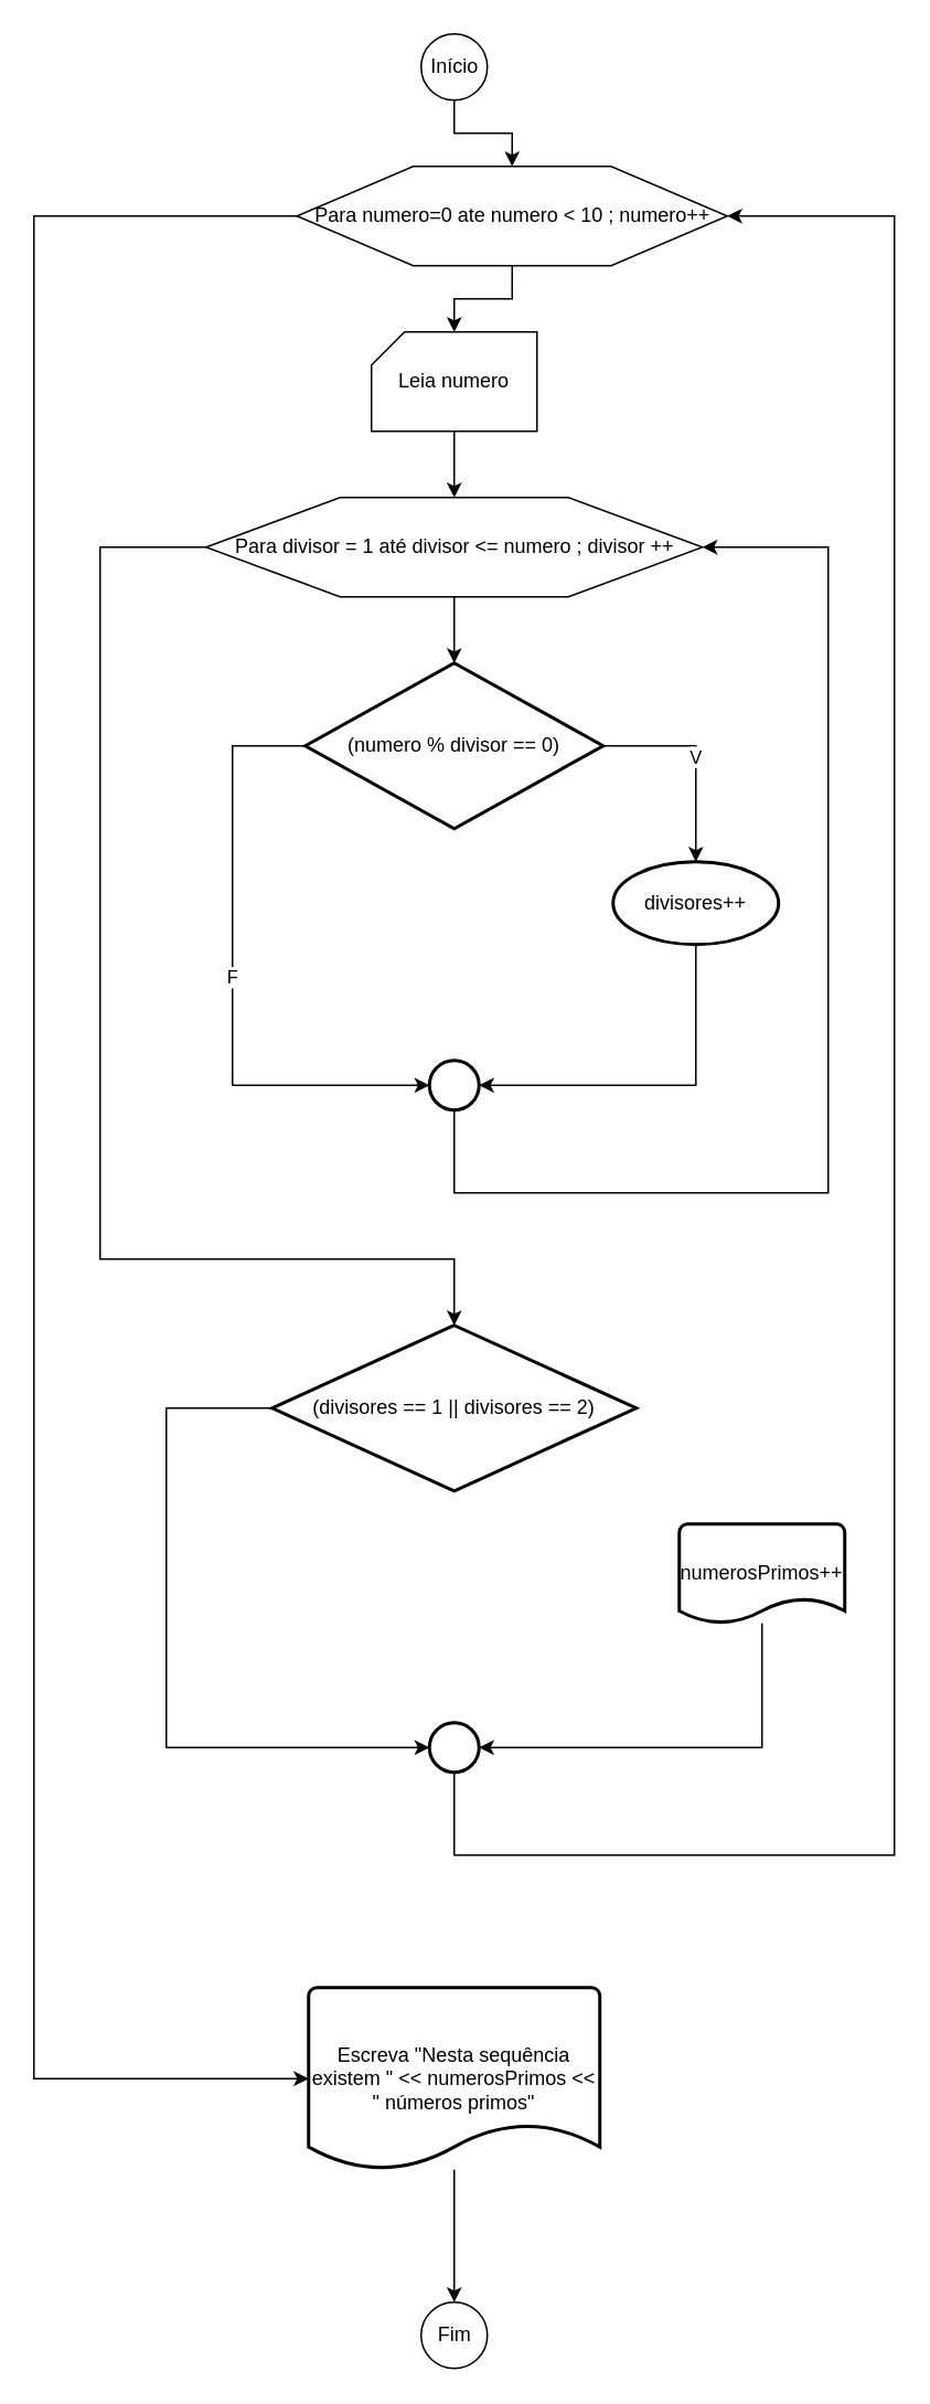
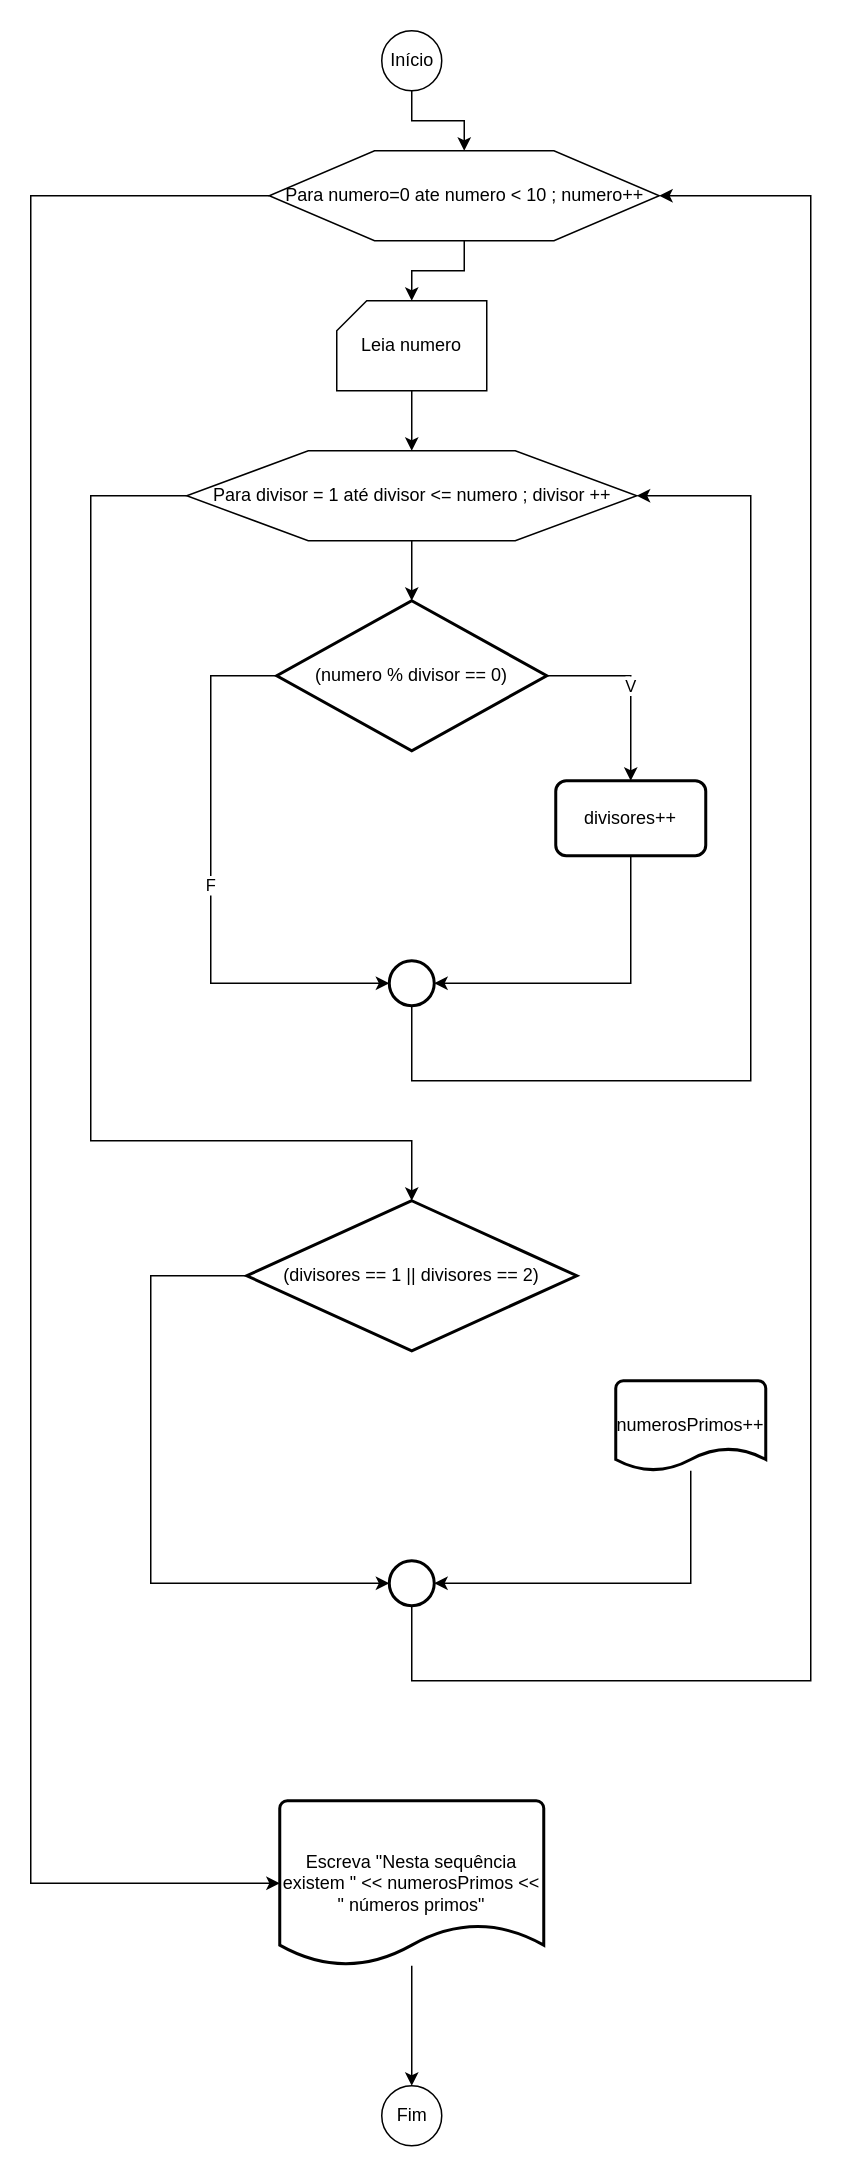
  <mxCell id="0" />
  <mxCell id="1" parent="0" />
  <mxCell id="2" value="" style="edgeStyle=orthogonalEdgeStyle;rounded=0;orthogonalLoop=1;jettySize=auto;html=1;" parent="1" source="3" target="8" edge="1"><mxGeometry relative="1" as="geometry" /></mxCell>
  <mxCell id="3" value="Início" style="verticalLabelPosition=middle;verticalAlign=middle;html=1;shape=mxgraph.flowchart.on-page_reference;labelPosition=center;align=center;" parent="1" vertex="1"><mxGeometry x="254" y="20" width="40" height="40" as="geometry" /></mxCell>
  <mxCell id="4" value="" style="edgeStyle=orthogonalEdgeStyle;rounded=0;orthogonalLoop=1;jettySize=auto;html=1;" parent="1" source="5" target="11" edge="1"><mxGeometry relative="1" as="geometry" /></mxCell>
  <mxCell id="5" value="Leia numero" style="verticalLabelPosition=middle;verticalAlign=middle;html=1;shape=card;whiteSpace=wrap;size=20;arcSize=12;labelPosition=center;align=center;" parent="1" vertex="1"><mxGeometry x="224" y="200" width="100" height="60" as="geometry" /></mxCell>
  <mxCell id="6" value="" style="edgeStyle=orthogonalEdgeStyle;rounded=0;orthogonalLoop=1;jettySize=auto;html=1;" parent="1" source="8" target="5" edge="1"><mxGeometry relative="1" as="geometry" /></mxCell>
  <mxCell id="7" style="edgeStyle=orthogonalEdgeStyle;rounded=0;orthogonalLoop=1;jettySize=auto;html=1;entryX=0;entryY=0.5;entryDx=0;entryDy=0;entryPerimeter=0;" parent="1" source="8" target="26" edge="1"><mxGeometry relative="1" as="geometry"><mxPoint x="20" y="1170" as="targetPoint" /><Array as="points"><mxPoint x="20" y="130" /><mxPoint x="20" y="1255" /></Array></mxGeometry></mxCell>
  <mxCell id="8" value="Para numero=0 ate numero &amp;lt; 10 ; numero++" style="verticalLabelPosition=middle;verticalAlign=middle;html=1;shape=hexagon;perimeter=hexagonPerimeter2;arcSize=6;size=0.27;labelPosition=center;align=center;" parent="1" vertex="1"><mxGeometry x="179" y="100" width="260" height="60" as="geometry" /></mxCell>
  <mxCell id="9" value="" style="edgeStyle=orthogonalEdgeStyle;rounded=0;orthogonalLoop=1;jettySize=auto;html=1;" parent="1" source="11" target="14" edge="1"><mxGeometry relative="1" as="geometry" /></mxCell>
  <mxCell id="10" style="edgeStyle=orthogonalEdgeStyle;rounded=0;orthogonalLoop=1;jettySize=auto;html=1;entryX=0.5;entryY=0;entryDx=0;entryDy=0;entryPerimeter=0;" parent="1" source="11" target="20" edge="1"><mxGeometry relative="1" as="geometry"><Array as="points"><mxPoint x="60" y="330" /><mxPoint x="60" y="760" /><mxPoint x="274" y="760" /></Array></mxGeometry></mxCell>
  <mxCell id="11" value="Para divisor = 1 até divisor &amp;lt;= numero ; divisor ++" style="verticalLabelPosition=middle;verticalAlign=middle;html=1;shape=hexagon;perimeter=hexagonPerimeter2;arcSize=6;size=0.27;labelPosition=center;align=center;" parent="1" vertex="1"><mxGeometry x="124" y="300" width="300" height="60" as="geometry" /></mxCell>
  <mxCell id="12" value="V" style="edgeStyle=orthogonalEdgeStyle;rounded=0;orthogonalLoop=1;jettySize=auto;html=1;" parent="1" source="14" target="16" edge="1"><mxGeometry relative="1" as="geometry" /></mxCell>
  <mxCell id="13" value="F" style="edgeStyle=orthogonalEdgeStyle;rounded=0;orthogonalLoop=1;jettySize=auto;html=1;entryX=0;entryY=0.5;entryDx=0;entryDy=0;entryPerimeter=0;" parent="1" source="14" target="18" edge="1"><mxGeometry relative="1" as="geometry"><Array as="points"><mxPoint x="140" y="450" /><mxPoint x="140" y="655" /></Array></mxGeometry></mxCell>
  <mxCell id="14" value="(numero % divisor == 0)" style="strokeWidth=2;html=1;shape=mxgraph.flowchart.decision;whiteSpace=wrap;" parent="1" vertex="1"><mxGeometry x="184" y="400" width="180" height="100" as="geometry" /></mxCell>
  <mxCell id="15" style="edgeStyle=orthogonalEdgeStyle;rounded=0;orthogonalLoop=1;jettySize=auto;html=1;entryX=1;entryY=0.5;entryDx=0;entryDy=0;entryPerimeter=0;" parent="1" source="16" target="18" edge="1"><mxGeometry relative="1" as="geometry"><Array as="points"><mxPoint x="420" y="655" /></Array></mxGeometry></mxCell>
- <mxCell id="16" value="divisores++" style="ellipse;whiteSpace=wrap;html=1;absoluteArcSize=1;arcSize=14;strokeWidth=2;" parent="1" vertex="1"><mxGeometry x="370" y="520" width="100" height="50" as="geometry" /></mxCell>
+ <mxCell id="16" value="divisores++" style="rounded=1;whiteSpace=wrap;html=1;absoluteArcSize=1;arcSize=14;strokeWidth=2;" parent="1" vertex="1"><mxGeometry x="370" y="520" width="100" height="50" as="geometry" /></mxCell>
  <mxCell id="17" style="edgeStyle=orthogonalEdgeStyle;rounded=0;orthogonalLoop=1;jettySize=auto;html=1;entryX=1;entryY=0.5;entryDx=0;entryDy=0;" parent="1" source="18" target="11" edge="1"><mxGeometry relative="1" as="geometry"><Array as="points"><mxPoint x="274" y="720" /><mxPoint x="500" y="720" /><mxPoint x="500" y="330" /></Array></mxGeometry></mxCell>
  <mxCell id="18" value="" style="strokeWidth=2;html=1;shape=mxgraph.flowchart.start_2;whiteSpace=wrap;" parent="1" vertex="1"><mxGeometry x="259" y="640" width="30" height="30" as="geometry" /></mxCell>
  <mxCell id="19" style="edgeStyle=orthogonalEdgeStyle;rounded=0;orthogonalLoop=1;jettySize=auto;html=1;entryX=0;entryY=0.5;entryDx=0;entryDy=0;entryPerimeter=0;" parent="1" source="20" target="24" edge="1"><mxGeometry relative="1" as="geometry"><Array as="points"><mxPoint x="100" y="850" /><mxPoint x="100" y="1055" /></Array></mxGeometry></mxCell>
  <mxCell id="20" value="(divisores == 1 || divisores == 2)" style="strokeWidth=2;html=1;shape=mxgraph.flowchart.decision;whiteSpace=wrap;" parent="1" vertex="1"><mxGeometry x="164" y="800" width="220" height="100" as="geometry" /></mxCell>
  <mxCell id="21" style="edgeStyle=orthogonalEdgeStyle;rounded=0;orthogonalLoop=1;jettySize=auto;html=1;entryX=1;entryY=0.5;entryDx=0;entryDy=0;entryPerimeter=0;" parent="1" source="22" target="24" edge="1"><mxGeometry relative="1" as="geometry"><Array as="points"><mxPoint x="460" y="1055" /></Array></mxGeometry></mxCell>
  <mxCell id="22" value="numerosPrimos++" style="strokeWidth=2;html=1;shape=mxgraph.flowchart.document2;whiteSpace=wrap;size=0.25;" parent="1" vertex="1"><mxGeometry x="410" y="920" width="100" height="60" as="geometry" /></mxCell>
  <mxCell id="23" style="edgeStyle=orthogonalEdgeStyle;rounded=0;orthogonalLoop=1;jettySize=auto;html=1;entryX=1;entryY=0.5;entryDx=0;entryDy=0;" parent="1" source="24" target="8" edge="1"><mxGeometry relative="1" as="geometry"><Array as="points"><mxPoint x="274" y="1120" /><mxPoint x="540" y="1120" /><mxPoint x="540" y="130" /></Array></mxGeometry></mxCell>
  <mxCell id="24" value="" style="strokeWidth=2;html=1;shape=mxgraph.flowchart.start_2;whiteSpace=wrap;" parent="1" vertex="1"><mxGeometry x="259" y="1040" width="30" height="30" as="geometry" /></mxCell>
  <mxCell id="25" value="" style="edgeStyle=orthogonalEdgeStyle;rounded=0;orthogonalLoop=1;jettySize=auto;html=1;" parent="1" source="26" target="27" edge="1"><mxGeometry relative="1" as="geometry" /></mxCell>
  <mxCell id="26" value="Escreva &quot;Nesta sequência existem &quot; &amp;lt;&amp;lt; numerosPrimos &amp;lt;&amp;lt; &quot; números primos&quot;" style="strokeWidth=2;html=1;shape=mxgraph.flowchart.document2;whiteSpace=wrap;size=0.25;" parent="1" vertex="1"><mxGeometry x="186" y="1200" width="176" height="110" as="geometry" /></mxCell>
  <mxCell id="27" value="Fim" style="verticalLabelPosition=middle;verticalAlign=middle;html=1;shape=mxgraph.flowchart.on-page_reference;labelPosition=center;align=center;" parent="1" vertex="1"><mxGeometry x="254" y="1390" width="40" height="40" as="geometry" /></mxCell>
